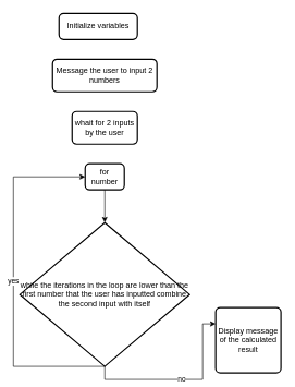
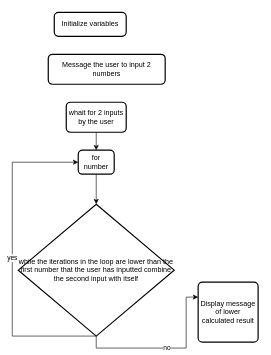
  <mxCell id="0" />
  <mxCell id="1" parent="0" />
  <mxCell id="2" value="Initialize variables" style="rounded=1;whiteSpace=wrap;html=1;absoluteArcSize=1;arcSize=14;strokeWidth=2;" vertex="1" parent="1"><mxGeometry x="90" y="20" width="120" height="40" as="geometry" /></mxCell>
- <mxCell id="3" value="Message the user to input 2 numbers" style="rounded=1;whiteSpace=wrap;html=1;absoluteArcSize=1;arcSize=14;strokeWidth=2;" vertex="1" parent="1"><mxGeometry x="80" y="90" width="160" height="50" as="geometry" /></mxCell>
+ <mxCell id="3" value="Message the user to input 2 numbers" style="rounded=1;whiteSpace=wrap;html=1;absoluteArcSize=1;arcSize=14;strokeWidth=2;" vertex="1" parent="1"><mxGeometry x="80" y="90" width="195" height="50" as="geometry" /></mxCell>
+ <mxCell id="4" style="edgeStyle=orthogonalEdgeStyle;rounded=0;orthogonalLoop=1;jettySize=auto;html=1;exitX=0.5;exitY=1;exitDx=0;exitDy=0;entryX=0.5;entryY=0;entryDx=0;entryDy=0;" edge="1" parent="1" source="5" target="9"><mxGeometry relative="1" as="geometry" /></mxCell>
  <mxCell id="5" value="whait for 2 inputs by the user" style="rounded=1;whiteSpace=wrap;html=1;absoluteArcSize=1;arcSize=14;strokeWidth=2;" vertex="1" parent="1"><mxGeometry x="110" y="170" width="100" height="50" as="geometry" /></mxCell>
  <mxCell id="6" value="yes" style="edgeStyle=orthogonalEdgeStyle;rounded=0;orthogonalLoop=1;jettySize=auto;html=1;exitX=0.5;exitY=1;exitDx=0;exitDy=0;exitPerimeter=0;entryX=0;entryY=0.5;entryDx=0;entryDy=0;" edge="1" parent="1" source="8" target="9"><mxGeometry relative="1" as="geometry"><Array as="points"><mxPoint x="160" y="560" /><mxPoint x="20" y="560" /><mxPoint x="20" y="270" /></Array></mxGeometry></mxCell>
  <mxCell id="7" value="no" style="edgeStyle=orthogonalEdgeStyle;rounded=0;orthogonalLoop=1;jettySize=auto;html=1;exitX=0.5;exitY=1;exitDx=0;exitDy=0;exitPerimeter=0;entryX=0;entryY=0.25;entryDx=0;entryDy=0;" edge="1" parent="1" source="8" target="11"><mxGeometry relative="1" as="geometry"><mxPoint x="310" y="560" as="targetPoint" /></mxGeometry></mxCell>
  <mxCell id="8" value="while the iterations in the loop are lower than the first number that the user has inputted combine the second input with itself" style="strokeWidth=2;html=1;shape=mxgraph.flowchart.decision;whiteSpace=wrap;" vertex="1" parent="1"><mxGeometry x="30" y="340" width="260" height="220" as="geometry" /></mxCell>
  <mxCell id="9" value="for number" style="rounded=1;whiteSpace=wrap;html=1;absoluteArcSize=1;arcSize=14;strokeWidth=2;" vertex="1" parent="1"><mxGeometry x="130" y="250" width="60" height="40" as="geometry" /></mxCell>
  <mxCell id="10" style="edgeStyle=orthogonalEdgeStyle;rounded=0;orthogonalLoop=1;jettySize=auto;html=1;exitX=0.5;exitY=1;exitDx=0;exitDy=0;entryX=0.5;entryY=0;entryDx=0;entryDy=0;entryPerimeter=0;" edge="1" parent="1" source="9" target="8"><mxGeometry relative="1" as="geometry" /></mxCell>
- <mxCell id="11" value="Display message of the calculated result" style="rounded=1;whiteSpace=wrap;html=1;absoluteArcSize=1;arcSize=14;strokeWidth=2;" vertex="1" parent="1"><mxGeometry x="330" y="470" width="100" height="100" as="geometry" /></mxCell>
+ <mxCell id="11" value="Display message of lower calculated result" style="rounded=1;whiteSpace=wrap;html=1;absoluteArcSize=1;arcSize=14;strokeWidth=2;" vertex="1" parent="1"><mxGeometry x="330" y="470" width="100" height="100" as="geometry" /></mxCell>
